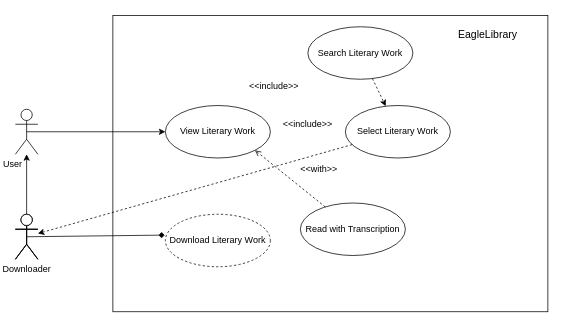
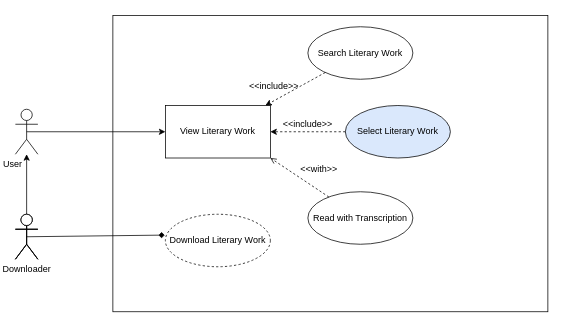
  <mxCell id="0" />
  <mxCell id="1" parent="0" />
  <mxCell id="2" value="" style="rounded=0;whiteSpace=wrap;html=1;align=left;" parent="1" vertex="1"><mxGeometry x="150" y="20" width="580" height="395" as="geometry" /></mxCell>
- <mxCell id="3" value="View Literary Work" style="ellipse;whiteSpace=wrap;html=1;" parent="1" vertex="1"><mxGeometry x="220" y="140" width="140" height="70" as="geometry" /></mxCell>
+ <mxCell id="3" value="View Literary Work" style="whiteSpace=wrap;html=1;rounded=0;" parent="1" vertex="1"><mxGeometry x="220" y="140" width="140" height="70" as="geometry" /></mxCell>
  <mxCell id="4" value="User" style="shape=umlActor;verticalLabelPosition=bottom;labelBackgroundColor=#ffffff;verticalAlign=top;html=1;align=left;spacingRight=0;spacingLeft=-18;" parent="1" vertex="1"><mxGeometry x="20" y="145" width="30" height="60" as="geometry" /></mxCell>
  <mxCell id="5" value="User" style="shape=umlActor;verticalLabelPosition=bottom;labelBackgroundColor=#ffffff;verticalAlign=top;html=1;" parent="1" vertex="1"><mxGeometry x="20" y="285" width="30" height="60" as="geometry" /></mxCell>
  <mxCell id="6" value="User" style="shape=umlActor;verticalLabelPosition=bottom;labelBackgroundColor=#ffffff;verticalAlign=top;html=1;" parent="1" vertex="1"><mxGeometry x="20" y="285" width="30" height="60" as="geometry" /></mxCell>
  <mxCell id="7" value="" style="endArrow=classic;html=1;exitX=0.5;exitY=0.5;exitDx=0;exitDy=0;exitPerimeter=0;" parent="1" source="4" target="3" edge="1"><mxGeometry width="50" height="50" relative="1" as="geometry"><mxPoint x="120" y="165" as="sourcePoint" /><mxPoint x="170" y="115" as="targetPoint" /></mxGeometry></mxCell>
  <mxCell id="8" value="Search Literary Work" style="ellipse;whiteSpace=wrap;html=1;" parent="1" vertex="1"><mxGeometry x="410" y="35" width="140" height="70" as="geometry" /></mxCell>
- <mxCell id="9" value="" style="endArrow=classic;html=1;dashed=1;" parent="1" source="8" target="10" edge="1"><mxGeometry width="50" height="50" relative="1" as="geometry"><mxPoint x="390" y="245" as="sourcePoint" /><mxPoint x="440" y="195" as="targetPoint" /></mxGeometry></mxCell>
- <mxCell id="10" value="Select Literary Work" style="ellipse;whiteSpace=wrap;html=1;" parent="1" vertex="1"><mxGeometry x="460" y="140" width="140" height="70" as="geometry" /></mxCell>
- <mxCell id="11" value="" style="endArrow=classic;html=1;dashed=1;" parent="1" source="10" target="18" edge="1"><mxGeometry width="50" height="50" relative="1" as="geometry"><mxPoint x="120" y="255" as="sourcePoint" /><mxPoint x="170" y="205" as="targetPoint" /></mxGeometry></mxCell>
- <mxCell id="12" value="Read with Transcription" style="ellipse;whiteSpace=wrap;html=1;" parent="1" vertex="1"><mxGeometry x="400" y="270" width="140" height="70" as="geometry" /></mxCell>
+ <mxCell id="9" value="" style="endArrow=classic;html=1;dashed=1;" parent="1" source="8" target="3" edge="1"><mxGeometry width="50" height="50" relative="1" as="geometry"><mxPoint x="390" y="245" as="sourcePoint" /><mxPoint x="440" y="195" as="targetPoint" /></mxGeometry></mxCell>
+ <mxCell id="10" value="Select Literary Work" style="ellipse;whiteSpace=wrap;html=1;fillColor=#dae8fc;" parent="1" vertex="1"><mxGeometry x="460" y="140" width="140" height="70" as="geometry" /></mxCell>
+ <mxCell id="11" value="" style="endArrow=classic;html=1;dashed=1;" parent="1" source="10" target="3" edge="1"><mxGeometry width="50" height="50" relative="1" as="geometry"><mxPoint x="120" y="255" as="sourcePoint" /><mxPoint x="170" y="205" as="targetPoint" /></mxGeometry></mxCell>
+ <mxCell id="12" value="Read with Transcription" style="ellipse;whiteSpace=wrap;html=1;" parent="1" vertex="1"><mxGeometry x="410" y="255" width="140" height="70" as="geometry" /></mxCell>
  <mxCell id="13" value="" style="endArrow=open;html=1;entryX=1;entryY=1;entryDx=0;entryDy=0;dashed=1;" parent="1" source="12" target="3" edge="1"><mxGeometry width="50" height="50" relative="1" as="geometry"><mxPoint x="380" y="275" as="sourcePoint" /><mxPoint x="430" y="225" as="targetPoint" /></mxGeometry></mxCell>
  <mxCell id="14" value="&amp;lt;&amp;lt;include&amp;gt;&amp;gt;" style="text;html=1;strokeColor=none;fillColor=none;align=center;verticalAlign=middle;whiteSpace=wrap;rounded=0;" parent="1" vertex="1"><mxGeometry x="330" y="105" width="70" height="20" as="geometry" /></mxCell>
  <mxCell id="15" value="&amp;lt;&amp;lt;include&amp;gt;&amp;gt;" style="text;html=1;strokeColor=none;fillColor=none;align=center;verticalAlign=middle;whiteSpace=wrap;rounded=0;" parent="1" vertex="1"><mxGeometry x="375" y="155" width="70" height="20" as="geometry" /></mxCell>
  <mxCell id="16" value="&amp;lt;&amp;lt;with&amp;gt;&amp;gt;" style="text;html=1;strokeColor=none;fillColor=none;align=center;verticalAlign=middle;whiteSpace=wrap;rounded=0;" parent="1" vertex="1"><mxGeometry x="390" y="215" width="70" height="20" as="geometry" /></mxCell>
  <mxCell id="17" value="Download Literary Work" style="ellipse;whiteSpace=wrap;html=1;dashed=1;" parent="1" vertex="1"><mxGeometry x="220" y="285" width="140" height="70" as="geometry" /></mxCell>
  <mxCell id="18" value="Downloader" style="shape=umlActor;verticalLabelPosition=bottom;labelBackgroundColor=#ffffff;verticalAlign=top;html=1;" parent="1" vertex="1"><mxGeometry x="20" y="285" width="30" height="60" as="geometry" /></mxCell>
  <mxCell id="19" value="" style="endArrow=classic;html=1;exitX=0.5;exitY=0;exitDx=0;exitDy=0;exitPerimeter=0;" parent="1" source="18" edge="1"><mxGeometry width="50" height="50" relative="1" as="geometry"><mxPoint x="20" y="285" as="sourcePoint" /><mxPoint x="35" y="205" as="targetPoint" /></mxGeometry></mxCell>
  <mxCell id="20" value="" style="endArrow=diamond;html=1;exitX=0.5;exitY=0.5;exitDx=0;exitDy=0;exitPerimeter=0;entryX=-0.006;entryY=0.397;entryDx=0;entryDy=0;entryPerimeter=0;" parent="1" source="18" target="17" edge="1"><mxGeometry width="50" height="50" relative="1" as="geometry"><mxPoint x="110" y="355" as="sourcePoint" /><mxPoint x="160" y="305" as="targetPoint" /></mxGeometry></mxCell>
- <mxCell id="21" value="&lt;font style=&quot;font-size: 14px&quot;&gt;EagleLibrary&lt;/font&gt;" style="text;html=1;strokeColor=none;fillColor=none;align=center;verticalAlign=middle;whiteSpace=wrap;rounded=0;" parent="1" vertex="1"><mxGeometry x="600" y="35" width="100" height="20" as="geometry" /></mxCell>
